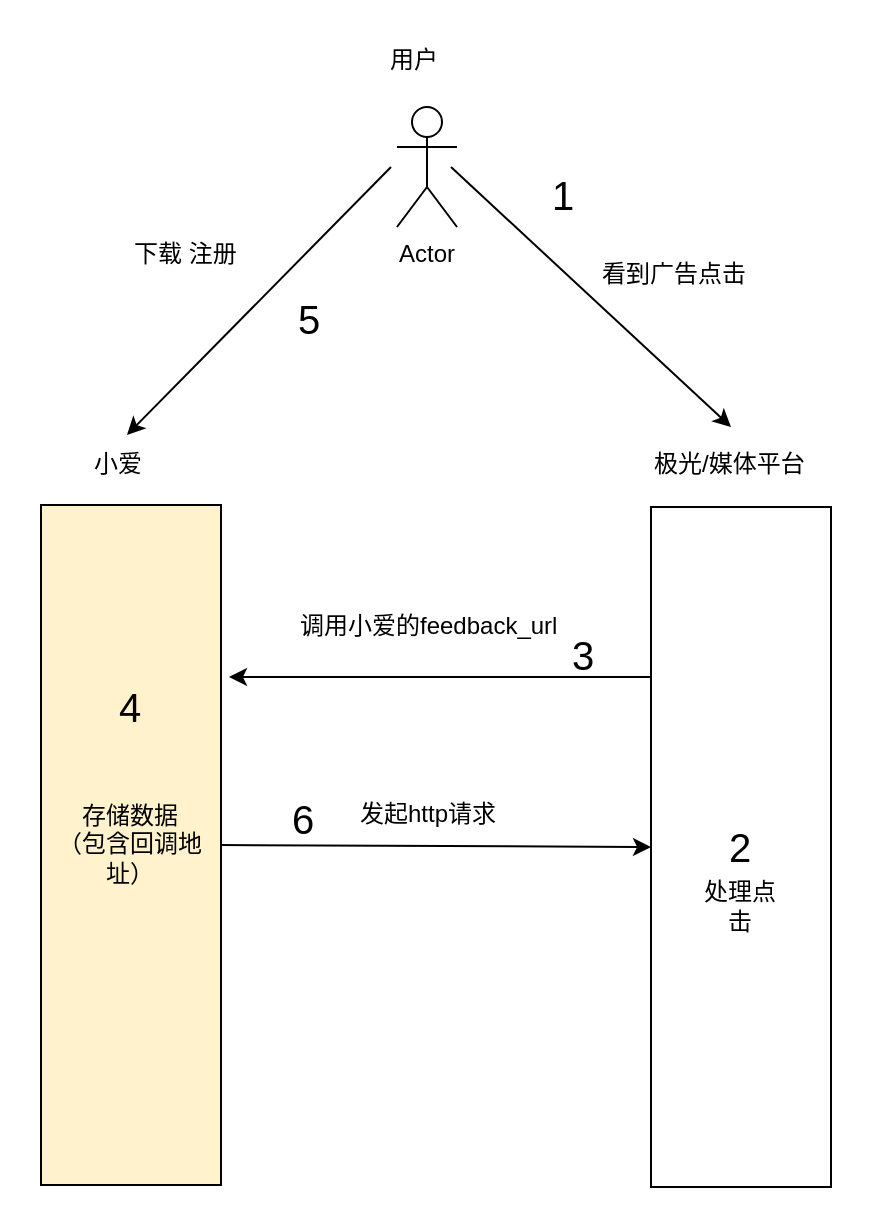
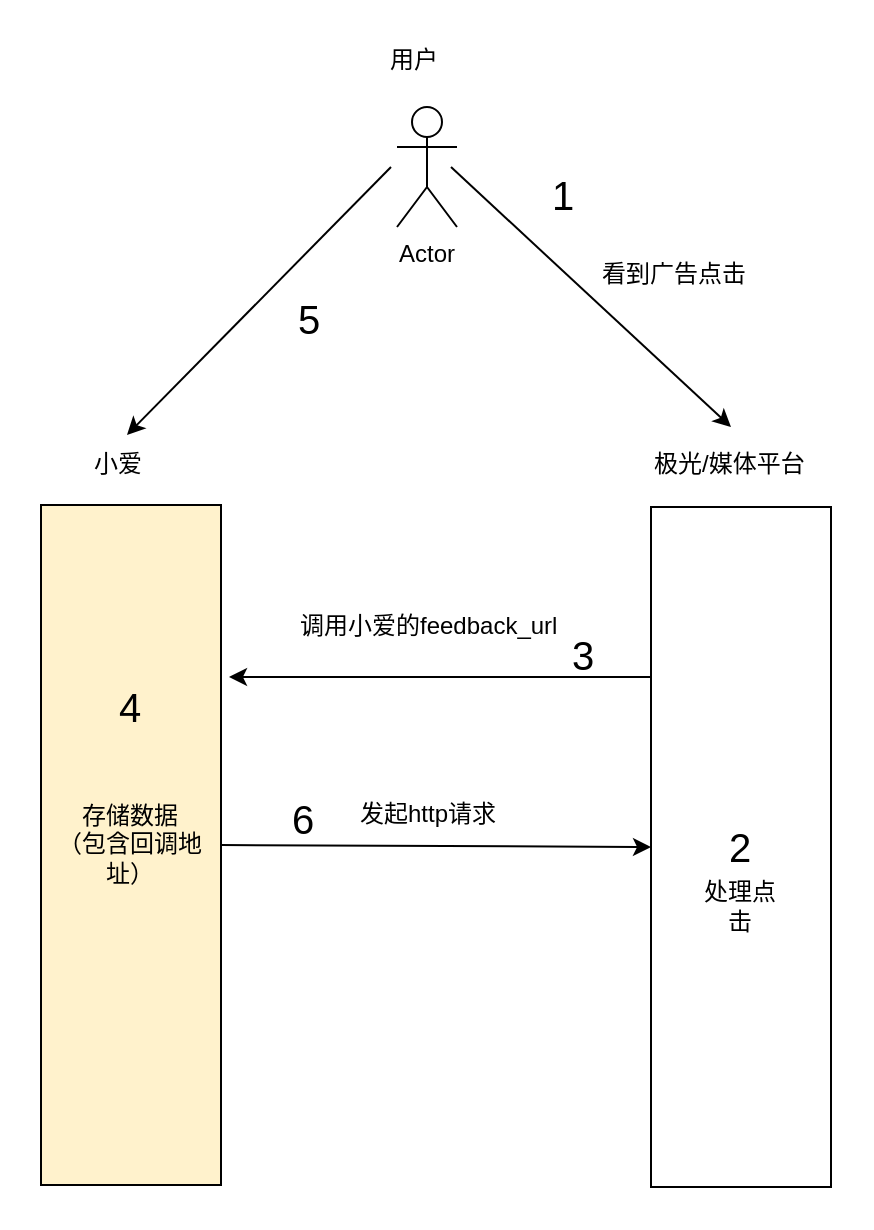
  <mxCell id="0" />
  <mxCell id="1" parent="0" />
  <mxCell id="2" value="存储数据&lt;br&gt;（包含回调地址）&lt;br&gt;" style="rounded=0;whiteSpace=wrap;html=1;fillColor=#fff2cc;" vertex="1" parent="1"><mxGeometry x="20" y="252" width="90" height="340" as="geometry" /></mxCell>
  <mxCell id="3" value="&lt;font style=&quot;font-size: 20px&quot;&gt;2&lt;/font&gt;" style="rounded=0;whiteSpace=wrap;html=1;" vertex="1" parent="1"><mxGeometry x="325" y="253" width="90" height="340" as="geometry" /></mxCell>
  <mxCell id="4" value="小爱" style="text;html=1;resizable=0;points=[];autosize=1;align=left;verticalAlign=top;spacingTop=-4;" vertex="1" parent="1"><mxGeometry x="45" y="222" width="40" height="20" as="geometry" /></mxCell>
  <mxCell id="5" value="极光/媒体平台&lt;br&gt;&lt;br&gt;" style="text;html=1;resizable=0;points=[];autosize=1;align=left;verticalAlign=top;spacingTop=-4;" vertex="1" parent="1"><mxGeometry x="325" y="222" width="90" height="30" as="geometry" /></mxCell>
  <mxCell id="6" value="" style="endArrow=classic;html=1;exitX=0;exitY=0.25;exitDx=0;exitDy=0;" edge="1" parent="1" source="3"><mxGeometry width="50" height="50" relative="1" as="geometry"><mxPoint x="205" y="363" as="sourcePoint" /><mxPoint x="114" y="338" as="targetPoint" /></mxGeometry></mxCell>
  <mxCell id="7" value="调用小爱的feedback_url" style="text;html=1;resizable=0;points=[];autosize=1;align=left;verticalAlign=top;spacingTop=-4;" vertex="1" parent="1"><mxGeometry x="148" y="303" width="140" height="20" as="geometry" /></mxCell>
  <mxCell id="8" value="Actor" style="shape=umlActor;verticalLabelPosition=bottom;labelBackgroundColor=#ffffff;verticalAlign=top;html=1;outlineConnect=0;" vertex="1" parent="1"><mxGeometry x="198" y="53" width="30" height="60" as="geometry" /></mxCell>
  <mxCell id="9" value="用户" style="text;html=1;resizable=0;points=[];autosize=1;align=left;verticalAlign=top;spacingTop=-4;" vertex="1" parent="1"><mxGeometry x="193" y="20" width="40" height="20" as="geometry" /></mxCell>
  <mxCell id="10" value="" style="endArrow=classic;html=1;" edge="1" parent="1"><mxGeometry width="50" height="50" relative="1" as="geometry"><mxPoint x="225" y="83" as="sourcePoint" /><mxPoint x="365" y="213" as="targetPoint" /></mxGeometry></mxCell>
  <mxCell id="11" value="看到广告点击" style="text;html=1;resizable=0;points=[];autosize=1;align=left;verticalAlign=top;spacingTop=-4;" vertex="1" parent="1"><mxGeometry x="299" y="127" width="90" height="20" as="geometry" /></mxCell>
  <mxCell id="12" value="" style="endArrow=classic;html=1;entryX=0.45;entryY=-0.25;entryDx=0;entryDy=0;entryPerimeter=0;" edge="1" parent="1" target="4"><mxGeometry width="50" height="50" relative="1" as="geometry"><mxPoint x="195" y="83" as="sourcePoint" /><mxPoint x="-35" y="183" as="targetPoint" /></mxGeometry></mxCell>
- <mxCell id="13" value="下载 注册" style="text;html=1;resizable=0;points=[];autosize=1;align=left;verticalAlign=top;spacingTop=-4;" vertex="1" parent="1"><mxGeometry x="65" y="117" width="70" height="20" as="geometry" /></mxCell>
  <mxCell id="14" value="" style="endArrow=classic;html=1;exitX=1;exitY=0.5;exitDx=0;exitDy=0;entryX=0;entryY=0.5;entryDx=0;entryDy=0;" edge="1" parent="1" source="2" target="3"><mxGeometry width="50" height="50" relative="1" as="geometry"><mxPoint x="215" y="463" as="sourcePoint" /><mxPoint x="265" y="413" as="targetPoint" /></mxGeometry></mxCell>
  <mxCell id="15" value="发起http请求" style="text;html=1;resizable=0;points=[];autosize=1;align=left;verticalAlign=top;spacingTop=-4;" vertex="1" parent="1"><mxGeometry x="177.5" y="397" width="80" height="20" as="geometry" /></mxCell>
  <mxCell id="16" value="&lt;font style=&quot;font-size: 20px&quot;&gt;1&lt;/font&gt;" style="text;html=1;resizable=0;points=[];autosize=1;align=left;verticalAlign=top;spacingTop=-4;" vertex="1" parent="1"><mxGeometry x="274" y="83" width="30" height="20" as="geometry" /></mxCell>
  <mxCell id="17" value="&lt;font style=&quot;font-size: 20px&quot;&gt;3&lt;/font&gt;" style="text;html=1;resizable=0;points=[];autosize=1;align=left;verticalAlign=top;spacingTop=-4;" vertex="1" parent="1"><mxGeometry x="284" y="313" width="30" height="20" as="geometry" /></mxCell>
  <mxCell id="18" value="&lt;font style=&quot;font-size: 20px&quot;&gt;5&lt;/font&gt;" style="text;html=1;resizable=0;points=[];autosize=1;align=left;verticalAlign=top;spacingTop=-4;" vertex="1" parent="1"><mxGeometry x="147" y="145" width="30" height="20" as="geometry" /></mxCell>
  <mxCell id="19" value="&lt;font style=&quot;font-size: 20px&quot;&gt;6&lt;/font&gt;" style="text;html=1;resizable=0;points=[];autosize=1;align=left;verticalAlign=top;spacingTop=-4;" vertex="1" parent="1"><mxGeometry x="144" y="395" width="30" height="20" as="geometry" /></mxCell>
  <mxCell id="20" value="&lt;font style=&quot;font-size: 20px&quot;&gt;4&lt;/font&gt;" style="text;html=1;strokeColor=none;fillColor=none;align=center;verticalAlign=middle;whiteSpace=wrap;rounded=0;" vertex="1" parent="1"><mxGeometry x="45" y="343" width="40" height="20" as="geometry" /></mxCell>
  <mxCell id="21" value="处理点击" style="text;html=1;strokeColor=none;fillColor=none;align=center;verticalAlign=middle;whiteSpace=wrap;rounded=0;" vertex="1" parent="1"><mxGeometry x="350" y="443" width="40" height="20" as="geometry" /></mxCell>
